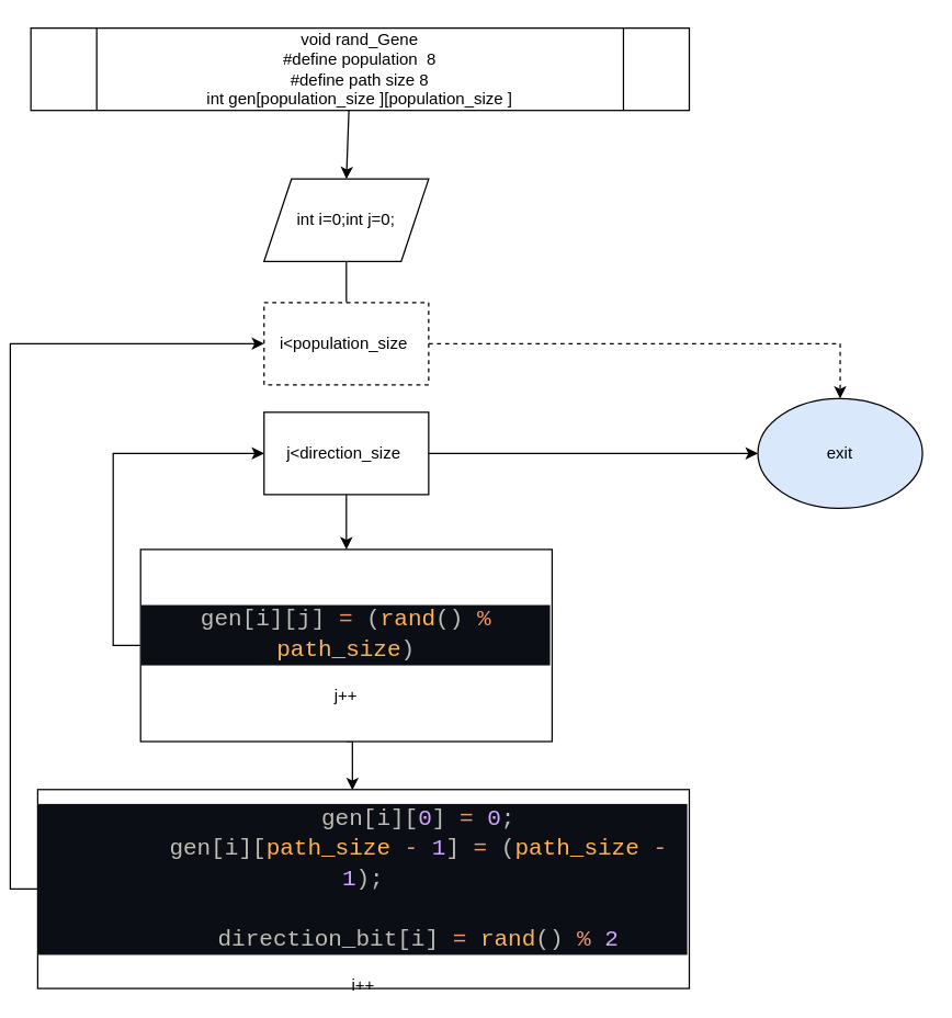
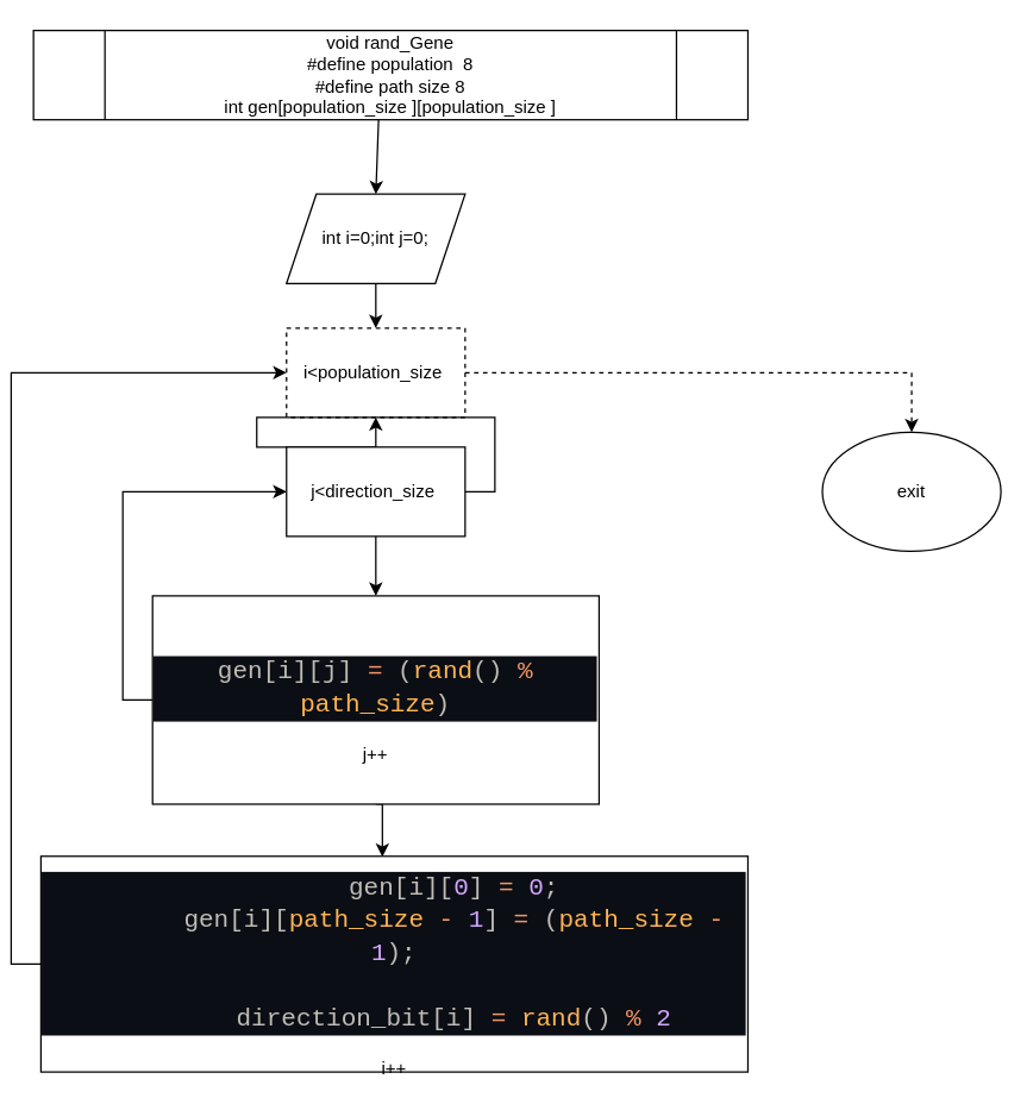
  <mxCell id="0" />
  <mxCell id="1" parent="0" />
  <mxCell id="2" value="void rand_Gene&lt;br&gt;#define population&amp;nbsp; 8&lt;br&gt;#define path size 8&lt;br&gt;int gen[population_size ][population_size ]" style="shape=process;whiteSpace=wrap;html=1;backgroundOutline=1;" vertex="1" parent="1"><mxGeometry x="20" y="20" width="480" height="60" as="geometry" /></mxCell>
- <mxCell id="3" style="edgeStyle=orthogonalEdgeStyle;rounded=0;orthogonalLoop=1;jettySize=auto;html=1;exitX=0.5;exitY=1;exitDx=0;exitDy=0;entryX=0.5;entryY=0;entryDx=0;entryDy=0;endArrow=none;" edge="1" parent="1" source="4" target="7"><mxGeometry relative="1" as="geometry" /></mxCell>
+ <mxCell id="3" style="edgeStyle=orthogonalEdgeStyle;rounded=0;orthogonalLoop=1;jettySize=auto;html=1;exitX=0.5;exitY=1;exitDx=0;exitDy=0;entryX=0.5;entryY=0;entryDx=0;entryDy=0;" edge="1" parent="1" source="4" target="7"><mxGeometry relative="1" as="geometry" /></mxCell>
  <mxCell id="4" value="int i=0;int j=0;" style="shape=parallelogram;perimeter=parallelogramPerimeter;whiteSpace=wrap;html=1;fixedSize=1;" vertex="1" parent="1"><mxGeometry x="190" y="130" width="120" height="60" as="geometry" /></mxCell>
  <mxCell id="5" value="" style="endArrow=classic;html=1;rounded=0;exitX=0.483;exitY=1.003;exitDx=0;exitDy=0;exitPerimeter=0;" edge="1" parent="1" source="2"><mxGeometry width="50" height="50" relative="1" as="geometry"><mxPoint x="200" y="200" as="sourcePoint" /><mxPoint x="250" y="130" as="targetPoint" /></mxGeometry></mxCell>
  <mxCell id="6" style="edgeStyle=orthogonalEdgeStyle;rounded=0;orthogonalLoop=1;jettySize=auto;html=1;exitX=1;exitY=0.5;exitDx=0;exitDy=0;entryX=0.5;entryY=0;entryDx=0;entryDy=0;dashed=1;" edge="1" parent="1" source="7" target="16"><mxGeometry relative="1" as="geometry" /></mxCell>
  <mxCell id="7" value="i&amp;lt;population_size&amp;nbsp;" style="rounded=0;whiteSpace=wrap;html=1;dashed=1;" vertex="1" parent="1"><mxGeometry x="190" y="220" width="120" height="60" as="geometry" /></mxCell>
  <mxCell id="8" style="edgeStyle=orthogonalEdgeStyle;rounded=0;orthogonalLoop=1;jettySize=auto;html=1;exitX=0;exitY=0.5;exitDx=0;exitDy=0;entryX=0;entryY=0.5;entryDx=0;entryDy=0;" edge="1" parent="1" source="10" target="13"><mxGeometry relative="1" as="geometry"><mxPoint x="50" y="320" as="targetPoint" /></mxGeometry></mxCell>
  <mxCell id="9" style="edgeStyle=orthogonalEdgeStyle;rounded=0;orthogonalLoop=1;jettySize=auto;html=1;exitX=0.5;exitY=1;exitDx=0;exitDy=0;entryX=0.483;entryY=0.003;entryDx=0;entryDy=0;entryPerimeter=0;" edge="1" parent="1" source="10" target="15"><mxGeometry relative="1" as="geometry" /></mxCell>
  <mxCell id="10" value="&lt;br&gt;&lt;div style=&quot;color: rgb(191, 189, 182); background-color: rgb(11, 14, 20); font-family: Consolas, &amp;quot;Courier New&amp;quot;, monospace; font-weight: normal; font-size: 16.8px; line-height: 22px;&quot;&gt;&lt;div&gt;&lt;span style=&quot;color: #bfbdb6;&quot;&gt;gen&lt;/span&gt;&lt;span style=&quot;color: #bfbdb6;&quot;&gt;[&lt;/span&gt;&lt;span style=&quot;color: #bfbdb6;&quot;&gt;i&lt;/span&gt;&lt;span style=&quot;color: #bfbdb6;&quot;&gt;][&lt;/span&gt;&lt;span style=&quot;color: #bfbdb6;&quot;&gt;j&lt;/span&gt;&lt;span style=&quot;color: #bfbdb6;&quot;&gt;] &lt;/span&gt;&lt;span style=&quot;color: #f29668;&quot;&gt;=&lt;/span&gt;&lt;span style=&quot;color: #bfbdb6;&quot;&gt; (&lt;/span&gt;&lt;span style=&quot;color: #ffb454;&quot;&gt;rand&lt;/span&gt;&lt;span style=&quot;color: #bfbdb6;&quot;&gt;() &lt;/span&gt;&lt;span style=&quot;color: #f29668;&quot;&gt;%&lt;/span&gt;&lt;span style=&quot;color: #bfbdb6;&quot;&gt; &lt;/span&gt;&lt;span style=&quot;color: #ffb454;&quot;&gt;path_size&lt;/span&gt;&lt;span style=&quot;color: #bfbdb6;&quot;&gt;)&lt;/span&gt;&lt;/div&gt;&lt;/div&gt;&lt;br&gt;j++" style="rounded=0;whiteSpace=wrap;html=1;" vertex="1" parent="1"><mxGeometry x="100" y="400" width="300" height="140" as="geometry" /></mxCell>
  <mxCell id="11" style="edgeStyle=orthogonalEdgeStyle;rounded=0;orthogonalLoop=1;jettySize=auto;html=1;exitX=0.5;exitY=1;exitDx=0;exitDy=0;entryX=0.5;entryY=0;entryDx=0;entryDy=0;" edge="1" parent="1" source="13" target="10"><mxGeometry relative="1" as="geometry" /></mxCell>
- <mxCell id="12" style="edgeStyle=orthogonalEdgeStyle;rounded=0;orthogonalLoop=1;jettySize=auto;html=1;exitX=1;exitY=0.5;exitDx=0;exitDy=0;entryX=0;entryY=0.5;entryDx=0;entryDy=0;" edge="1" parent="1" source="13" target="16"><mxGeometry relative="1" as="geometry" /></mxCell>
+ <mxCell id="12" style="edgeStyle=orthogonalEdgeStyle;rounded=0;orthogonalLoop=1;jettySize=auto;html=1;exitX=1;exitY=0.5;exitDx=0;exitDy=0;" edge="1" parent="1" source="13" target="7"><mxGeometry relative="1" as="geometry" /></mxCell>
  <mxCell id="13" value="j&amp;lt;direction_size&amp;nbsp;" style="rounded=0;whiteSpace=wrap;html=1;" vertex="1" parent="1"><mxGeometry x="190" y="300" width="120" height="60" as="geometry" /></mxCell>
  <mxCell id="14" style="edgeStyle=orthogonalEdgeStyle;rounded=0;orthogonalLoop=1;jettySize=auto;html=1;exitX=0;exitY=0.5;exitDx=0;exitDy=0;entryX=0;entryY=0.5;entryDx=0;entryDy=0;" edge="1" parent="1" source="15" target="7"><mxGeometry relative="1" as="geometry"><mxPoint x="0" y="240" as="targetPoint" /></mxGeometry></mxCell>
  <mxCell id="15" value="&lt;br&gt;&lt;div style=&quot;color: rgb(191, 189, 182); background-color: rgb(11, 14, 20); font-family: Consolas, &amp;quot;Courier New&amp;quot;, monospace; font-weight: normal; font-size: 16.8px; line-height: 22px;&quot;&gt;&lt;div&gt;&lt;span style=&quot;color: #bfbdb6;&quot;&gt;&amp;nbsp; &amp;nbsp; &amp;nbsp; &amp;nbsp; &lt;/span&gt;&lt;span style=&quot;color: #bfbdb6;&quot;&gt;gen&lt;/span&gt;&lt;span style=&quot;color: #bfbdb6;&quot;&gt;[&lt;/span&gt;&lt;span style=&quot;color: #bfbdb6;&quot;&gt;i&lt;/span&gt;&lt;span style=&quot;color: #bfbdb6;&quot;&gt;][&lt;/span&gt;&lt;span style=&quot;color: #d2a6ff;&quot;&gt;0&lt;/span&gt;&lt;span style=&quot;color: #bfbdb6;&quot;&gt;] &lt;/span&gt;&lt;span style=&quot;color: #f29668;&quot;&gt;=&lt;/span&gt;&lt;span style=&quot;color: #bfbdb6;&quot;&gt; &lt;/span&gt;&lt;span style=&quot;color: #d2a6ff;&quot;&gt;0&lt;/span&gt;&lt;span style=&quot;color: #bfbdb6;&quot;&gt;;&lt;/span&gt;&lt;/div&gt;&lt;div&gt;&lt;span style=&quot;color: #bfbdb6;&quot;&gt;&amp;nbsp; &amp;nbsp; &amp;nbsp; &amp;nbsp; &lt;/span&gt;&lt;span style=&quot;color: #bfbdb6;&quot;&gt;gen&lt;/span&gt;&lt;span style=&quot;color: #bfbdb6;&quot;&gt;[&lt;/span&gt;&lt;span style=&quot;color: #bfbdb6;&quot;&gt;i&lt;/span&gt;&lt;span style=&quot;color: #bfbdb6;&quot;&gt;][&lt;/span&gt;&lt;span style=&quot;color: #ffb454;&quot;&gt;path_size&lt;/span&gt;&lt;span style=&quot;color: #bfbdb6;&quot;&gt; &lt;/span&gt;&lt;span style=&quot;color: #f29668;&quot;&gt;-&lt;/span&gt;&lt;span style=&quot;color: #bfbdb6;&quot;&gt; &lt;/span&gt;&lt;span style=&quot;color: #d2a6ff;&quot;&gt;1&lt;/span&gt;&lt;span style=&quot;color: #bfbdb6;&quot;&gt;] &lt;/span&gt;&lt;span style=&quot;color: #f29668;&quot;&gt;=&lt;/span&gt;&lt;span style=&quot;color: #bfbdb6;&quot;&gt; (&lt;/span&gt;&lt;span style=&quot;color: #ffb454;&quot;&gt;path_size&lt;/span&gt;&lt;span style=&quot;color: #bfbdb6;&quot;&gt; &lt;/span&gt;&lt;span style=&quot;color: #f29668;&quot;&gt;-&lt;/span&gt;&lt;span style=&quot;color: #bfbdb6;&quot;&gt; &lt;/span&gt;&lt;span style=&quot;color: #d2a6ff;&quot;&gt;1&lt;/span&gt;&lt;span style=&quot;color: #bfbdb6;&quot;&gt;)&lt;/span&gt;&lt;span style=&quot;color: #bfbdb6;&quot;&gt;;&lt;/span&gt;&lt;/div&gt;&lt;br&gt;&lt;div&gt;&lt;span style=&quot;color: #bfbdb6;&quot;&gt;&amp;nbsp; &amp;nbsp; &amp;nbsp; &amp;nbsp; &lt;/span&gt;&lt;span style=&quot;color: #bfbdb6;&quot;&gt;direction_bit&lt;/span&gt;&lt;span style=&quot;color: #bfbdb6;&quot;&gt;[&lt;/span&gt;&lt;span style=&quot;color: #bfbdb6;&quot;&gt;i&lt;/span&gt;&lt;span style=&quot;color: #bfbdb6;&quot;&gt;] &lt;/span&gt;&lt;span style=&quot;color: #f29668;&quot;&gt;=&lt;/span&gt;&lt;span style=&quot;color: #bfbdb6;&quot;&gt; &lt;/span&gt;&lt;span style=&quot;color: #ffb454;&quot;&gt;rand&lt;/span&gt;&lt;span style=&quot;color: #bfbdb6;&quot;&gt;() &lt;/span&gt;&lt;span style=&quot;color: #f29668;&quot;&gt;%&lt;/span&gt;&lt;span style=&quot;color: #bfbdb6;&quot;&gt; &lt;/span&gt;&lt;span style=&quot;color: #d2a6ff;&quot;&gt;2&lt;/span&gt;&lt;/div&gt;&lt;/div&gt;&lt;br&gt;i++" style="rounded=0;whiteSpace=wrap;html=1;" vertex="1" parent="1"><mxGeometry x="25" y="575" width="475" height="145" as="geometry" /></mxCell>
- <mxCell id="16" value="exit" style="ellipse;whiteSpace=wrap;html=1;fillColor=#dae8fc;" vertex="1" parent="1"><mxGeometry x="550" y="290" width="120" height="80" as="geometry" /></mxCell>
+ <mxCell id="16" value="exit" style="ellipse;whiteSpace=wrap;html=1;" vertex="1" parent="1"><mxGeometry x="550" y="290" width="120" height="80" as="geometry" /></mxCell>
